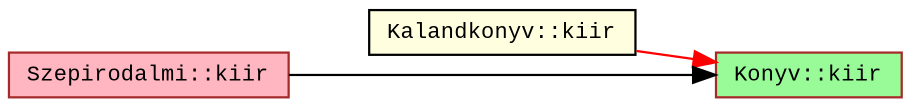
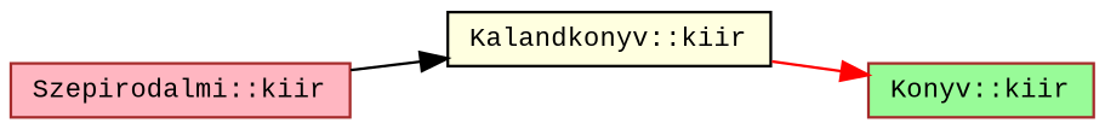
  digraph {
    fontname="Liberation Mono"
    rankdir=RL
    node [color=brown fontname="Liberation Mono" fontsize=10 shape=record style=filled]
    edge [dir=back fontname="Liberation Mono" fontsize=10 labelfontname=Helvetica labelfontsize=10 style=solid]
    n1 [fillcolor=palegreen fontcolor=black height=0.2 label="Konyv::kiir" width=0.4]
    n2 [color=black fillcolor=lightyellow height=0.2 label="Kalandkonyv::kiir" width=0.4]
    n3 [fillcolor=lightpink height=0.2 label="Szepirodalmi::kiir" width=0.4]
    n1 -> n2 [color=red]
-   n1 -> n3 [color=black]
+   n2 -> n3 [color=black]
  }
